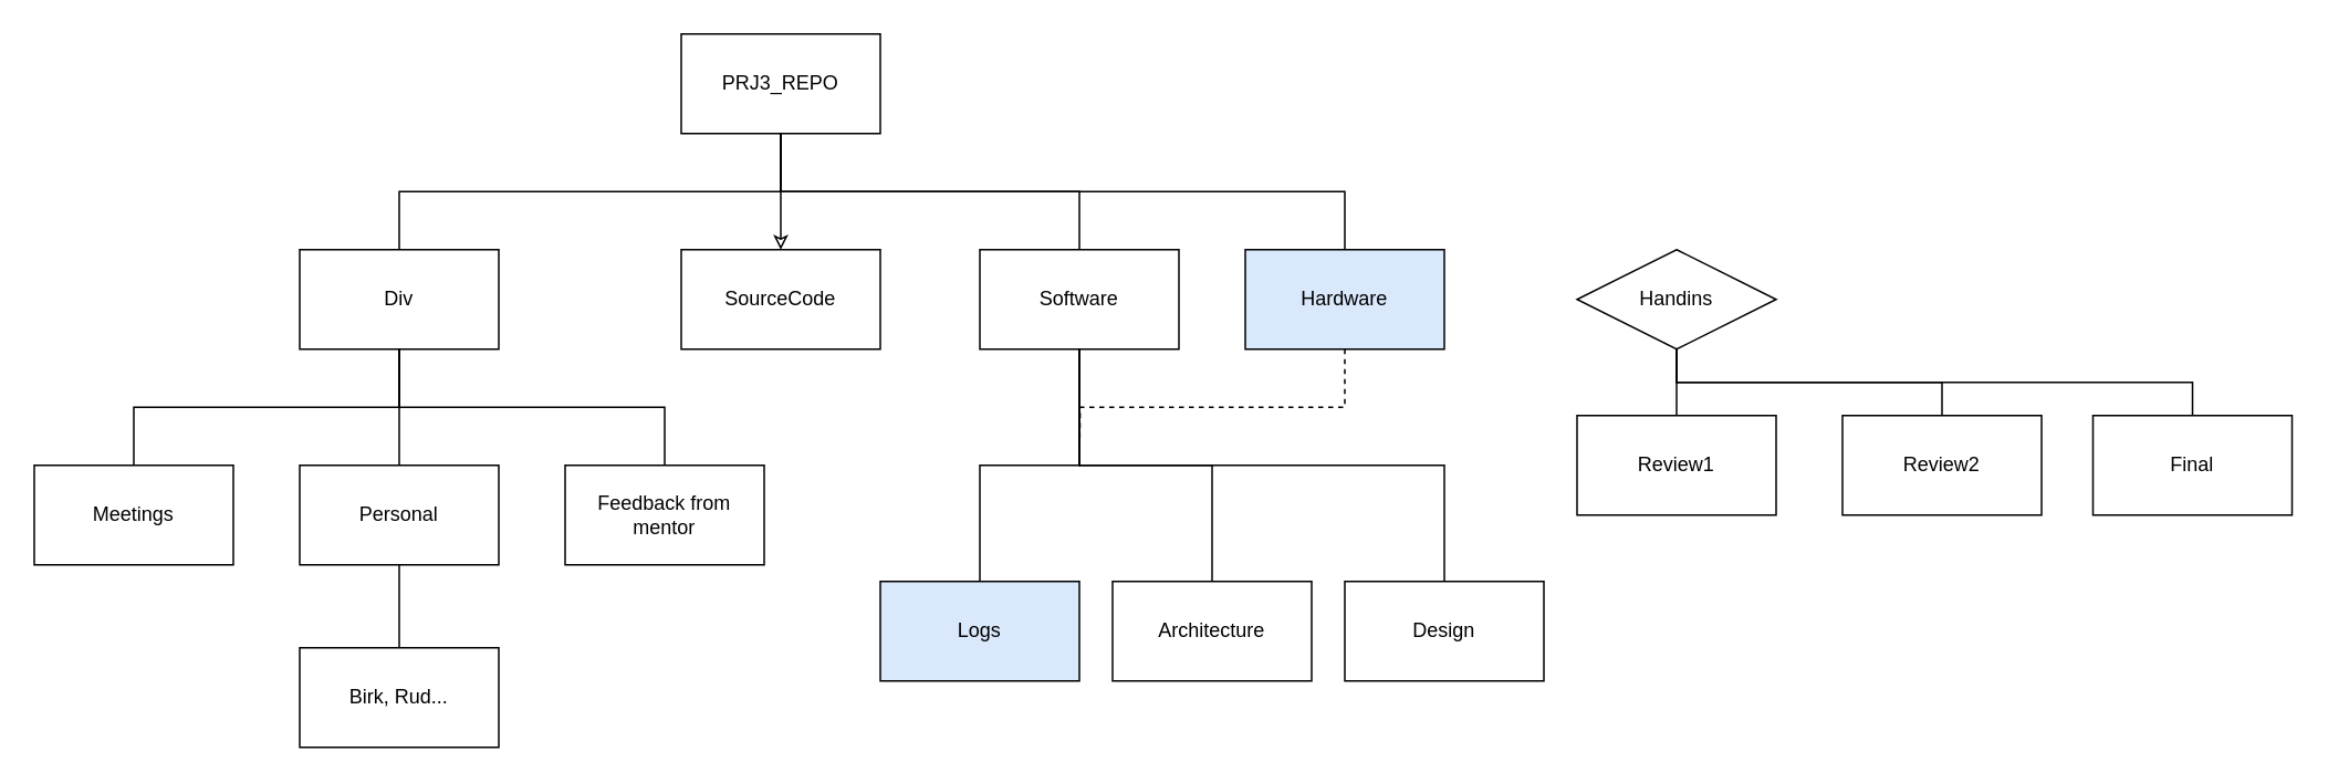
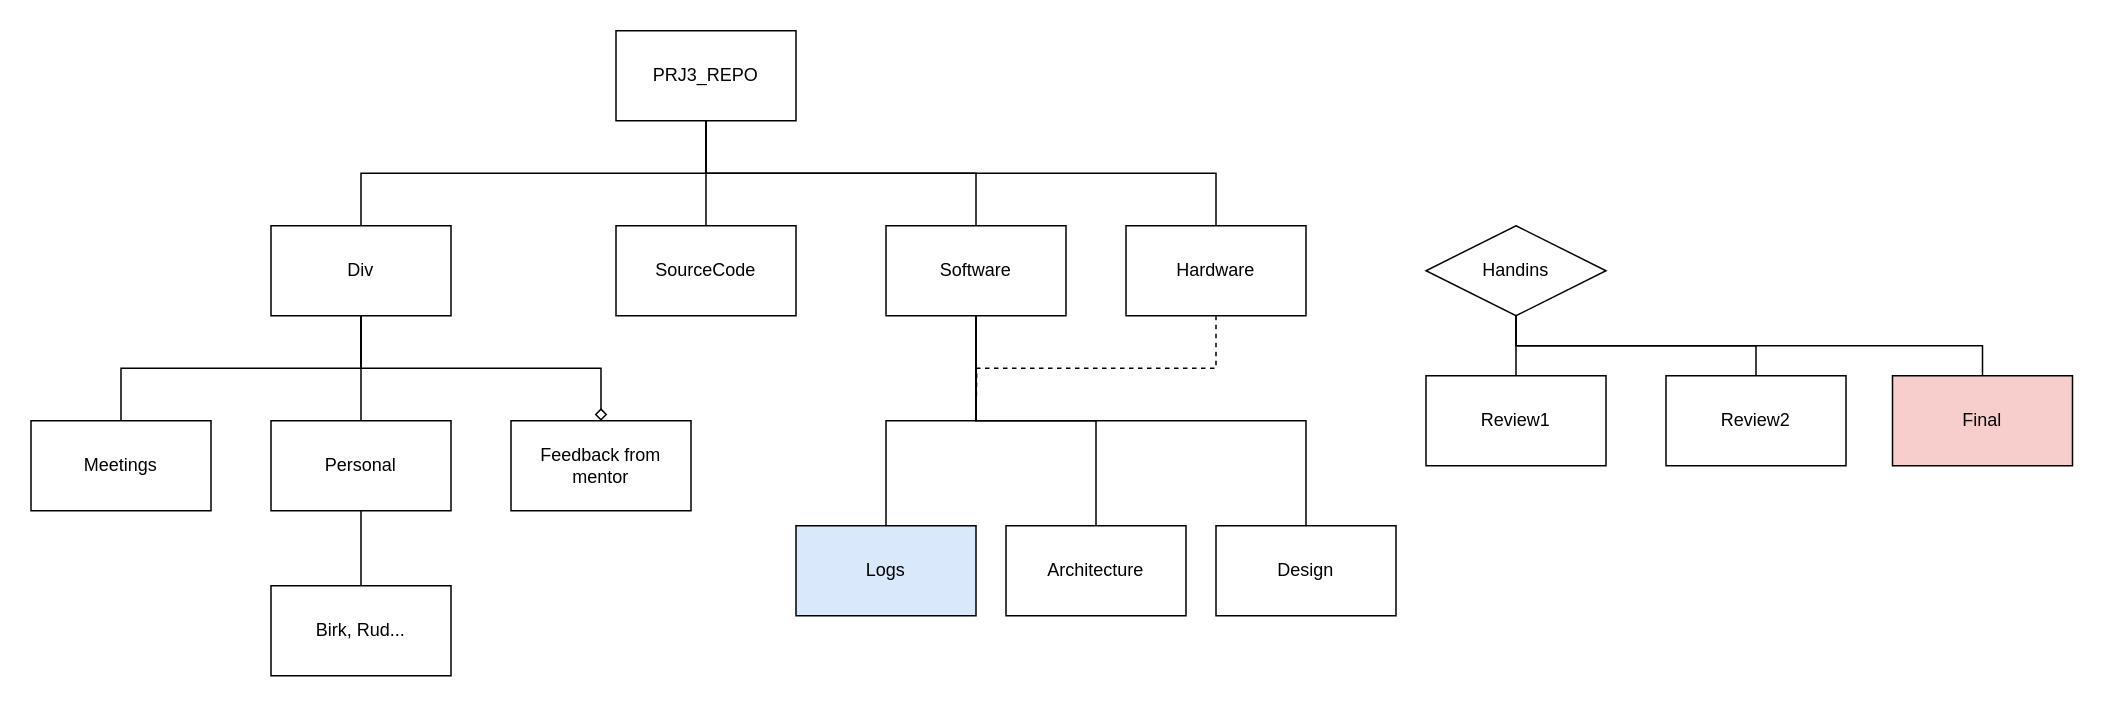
  <mxCell id="0" />
  <mxCell id="1" parent="0" />
- <mxCell id="2" style="edgeStyle=orthogonalEdgeStyle;rounded=0;html=1;exitX=0.5;exitY=1;exitDx=0;exitDy=0;entryX=0.5;entryY=0;entryDx=0;entryDy=0;endArrow=classic;endFill=0;" edge="1" parent="1" source="6" target="10"><mxGeometry relative="1" as="geometry" /></mxCell>
+ <mxCell id="2" style="edgeStyle=orthogonalEdgeStyle;rounded=0;html=1;exitX=0.5;exitY=1;exitDx=0;exitDy=0;entryX=0.5;entryY=0;entryDx=0;entryDy=0;endArrow=none;endFill=0;" edge="1" parent="1" source="6" target="10"><mxGeometry relative="1" as="geometry" /></mxCell>
  <mxCell id="3" style="edgeStyle=orthogonalEdgeStyle;rounded=0;html=1;exitX=0.5;exitY=1;exitDx=0;exitDy=0;entryX=0.5;entryY=0;entryDx=0;entryDy=0;endArrow=none;endFill=0;" edge="1" parent="1" source="6" target="14"><mxGeometry relative="1" as="geometry" /></mxCell>
  <mxCell id="4" style="edgeStyle=orthogonalEdgeStyle;rounded=0;html=1;exitX=0.5;exitY=1;exitDx=0;exitDy=0;entryX=0.5;entryY=0;entryDx=0;entryDy=0;endArrow=none;endFill=0;" edge="1" parent="1" source="6" target="16"><mxGeometry relative="1" as="geometry" /></mxCell>
  <mxCell id="5" style="edgeStyle=orthogonalEdgeStyle;rounded=0;html=1;exitX=0.5;exitY=1;exitDx=0;exitDy=0;entryX=0.5;entryY=0;entryDx=0;entryDy=0;endArrow=none;endFill=0;" edge="1" parent="1" source="6" target="28"><mxGeometry relative="1" as="geometry" /></mxCell>
  <mxCell id="6" value="PRJ3_REPO" style="rounded=0;whiteSpace=wrap;html=1;" vertex="1" parent="1"><mxGeometry x="410" y="20" width="120" height="60" as="geometry" /></mxCell>
  <mxCell id="7" value="Meetings&lt;br&gt;" style="rounded=0;whiteSpace=wrap;html=1;" vertex="1" parent="1"><mxGeometry y="280" width="120" height="60" as="geometry" x="20" /></mxCell>
  <mxCell id="8" style="edgeStyle=orthogonalEdgeStyle;rounded=0;html=1;exitX=0.5;exitY=1;exitDx=0;exitDy=0;entryX=0.5;entryY=0;entryDx=0;entryDy=0;endArrow=none;endFill=0;" edge="1" parent="1" source="9" target="18"><mxGeometry relative="1" as="geometry" /></mxCell>
  <mxCell id="9" value="Personal" style="rounded=0;whiteSpace=wrap;html=1;" vertex="1" parent="1"><mxGeometry x="180" y="280" width="120" height="60" as="geometry" /></mxCell>
  <mxCell id="10" value="SourceCode" style="rounded=0;whiteSpace=wrap;html=1;" vertex="1" parent="1"><mxGeometry x="410" y="150" width="120" height="60" as="geometry" /></mxCell>
  <mxCell id="11" style="edgeStyle=orthogonalEdgeStyle;rounded=0;html=1;exitX=0.5;exitY=1;exitDx=0;exitDy=0;entryX=0.5;entryY=0;entryDx=0;entryDy=0;endArrow=none;endFill=0;" edge="1" parent="1" source="14" target="17"><mxGeometry relative="1" as="geometry" /></mxCell>
  <mxCell id="12" style="edgeStyle=orthogonalEdgeStyle;rounded=0;html=1;exitX=0.5;exitY=1;exitDx=0;exitDy=0;entryX=0.5;entryY=0;entryDx=0;entryDy=0;endArrow=none;endFill=0;" edge="1" parent="1" source="14" target="19"><mxGeometry relative="1" as="geometry" /></mxCell>
  <mxCell id="13" style="edgeStyle=orthogonalEdgeStyle;rounded=0;html=1;exitX=0.5;exitY=1;exitDx=0;exitDy=0;entryX=0.5;entryY=0;entryDx=0;entryDy=0;endArrow=none;endFill=0;" edge="1" parent="1" source="14" target="20"><mxGeometry relative="1" as="geometry" /></mxCell>
  <mxCell id="14" value="Software" style="rounded=0;whiteSpace=wrap;html=1;" vertex="1" parent="1"><mxGeometry x="590" y="150" width="120" height="60" as="geometry" /></mxCell>
  <mxCell id="15" style="edgeStyle=orthogonalEdgeStyle;rounded=0;html=1;exitX=0.5;exitY=1;exitDx=0;exitDy=0;endArrow=none;endFill=0;dashed=1;" edge="1" parent="1" source="16"><mxGeometry relative="1" as="geometry"><mxPoint x="650" y="280" as="targetPoint" /></mxGeometry></mxCell>
- <mxCell id="16" value="Hardware" style="rounded=0;whiteSpace=wrap;html=1;fillColor=#dae8fc;" vertex="1" parent="1"><mxGeometry x="750" y="150" width="120" height="60" as="geometry" /></mxCell>
+ <mxCell id="16" value="Hardware" style="rounded=0;whiteSpace=wrap;html=1;" vertex="1" parent="1"><mxGeometry x="750" y="150" width="120" height="60" as="geometry" /></mxCell>
  <mxCell id="17" value="Logs" style="rounded=0;whiteSpace=wrap;html=1;fillColor=#dae8fc;" vertex="1" parent="1"><mxGeometry x="530" y="350" width="120" height="60" as="geometry" /></mxCell>
  <mxCell id="18" value="Birk, Rud..." style="rounded=0;whiteSpace=wrap;html=1;" vertex="1" parent="1"><mxGeometry x="180" y="390" width="120" height="60" as="geometry" /></mxCell>
  <mxCell id="19" value="Architecture" style="rounded=0;whiteSpace=wrap;html=1;" vertex="1" parent="1"><mxGeometry x="670" y="350" width="120" height="60" as="geometry" /></mxCell>
  <mxCell id="20" value="Design" style="rounded=0;whiteSpace=wrap;html=1;" vertex="1" parent="1"><mxGeometry x="810" y="350" width="120" height="60" as="geometry" /></mxCell>
  <mxCell id="21" style="edgeStyle=orthogonalEdgeStyle;rounded=0;html=1;exitX=0.5;exitY=1;exitDx=0;exitDy=0;entryX=0.5;entryY=0;entryDx=0;entryDy=0;endArrow=none;endFill=0;" edge="1" parent="1" source="24" target="30"><mxGeometry relative="1" as="geometry" /></mxCell>
  <mxCell id="22" style="edgeStyle=orthogonalEdgeStyle;rounded=0;html=1;exitX=0.5;exitY=1;exitDx=0;exitDy=0;entryX=0.5;entryY=0;entryDx=0;entryDy=0;endArrow=none;endFill=0;" edge="1" parent="1" source="24" target="31"><mxGeometry relative="1" as="geometry" /></mxCell>
  <mxCell id="23" style="edgeStyle=orthogonalEdgeStyle;rounded=0;html=1;exitX=0.5;exitY=1;exitDx=0;exitDy=0;entryX=0.5;entryY=0;entryDx=0;entryDy=0;endArrow=none;endFill=0;" edge="1" parent="1" source="24" target="32"><mxGeometry relative="1" as="geometry" /></mxCell>
  <mxCell id="24" value="Handins" style="rhombus;whiteSpace=wrap;html=1;" vertex="1" parent="1"><mxGeometry x="950" y="150" width="120" height="60" as="geometry" /></mxCell>
  <mxCell id="25" style="edgeStyle=orthogonalEdgeStyle;rounded=0;html=1;exitX=0.5;exitY=1;exitDx=0;exitDy=0;entryX=0.5;entryY=0;entryDx=0;entryDy=0;endArrow=none;endFill=0;" edge="1" parent="1" source="28" target="7"><mxGeometry relative="1" as="geometry" /></mxCell>
  <mxCell id="26" style="edgeStyle=orthogonalEdgeStyle;rounded=0;html=1;exitX=0.5;exitY=1;exitDx=0;exitDy=0;entryX=0.5;entryY=0;entryDx=0;entryDy=0;endArrow=none;endFill=0;" edge="1" parent="1" source="28" target="9"><mxGeometry relative="1" as="geometry" /></mxCell>
- <mxCell id="27" style="edgeStyle=orthogonalEdgeStyle;rounded=0;html=1;exitX=0.5;exitY=1;exitDx=0;exitDy=0;entryX=0.5;entryY=0;entryDx=0;entryDy=0;endArrow=none;endFill=0;" edge="1" parent="1" source="28" target="29"><mxGeometry relative="1" as="geometry" /></mxCell>
+ <mxCell id="27" style="edgeStyle=orthogonalEdgeStyle;rounded=0;html=1;exitX=0.5;exitY=1;exitDx=0;exitDy=0;entryX=0.5;entryY=0;entryDx=0;entryDy=0;endArrow=diamond;endFill=0;" edge="1" parent="1" source="28" target="29"><mxGeometry relative="1" as="geometry" /></mxCell>
  <mxCell id="28" value="Div" style="rounded=0;whiteSpace=wrap;html=1;" vertex="1" parent="1"><mxGeometry x="180" y="150" width="120" height="60" as="geometry" /></mxCell>
  <mxCell id="29" value="Feedback from mentor" style="rounded=0;whiteSpace=wrap;html=1;" vertex="1" parent="1"><mxGeometry x="340" y="280" width="120" height="60" as="geometry" /></mxCell>
  <mxCell id="30" value="Review1" style="rounded=0;whiteSpace=wrap;html=1;" vertex="1" parent="1"><mxGeometry x="950" y="250" width="120" height="60" as="geometry" /></mxCell>
  <mxCell id="31" value="Review2" style="rounded=0;whiteSpace=wrap;html=1;" vertex="1" parent="1"><mxGeometry x="1110" y="250" width="120" height="60" as="geometry" /></mxCell>
- <mxCell id="32" value="Final" style="rounded=0;whiteSpace=wrap;html=1;" vertex="1" parent="1"><mxGeometry x="1261" y="250" width="120" height="60" as="geometry" /></mxCell>
+ <mxCell id="32" value="Final" style="rounded=0;whiteSpace=wrap;html=1;fillColor=#f8cecc;" vertex="1" parent="1"><mxGeometry x="1261" y="250" width="120" height="60" as="geometry" /></mxCell>
